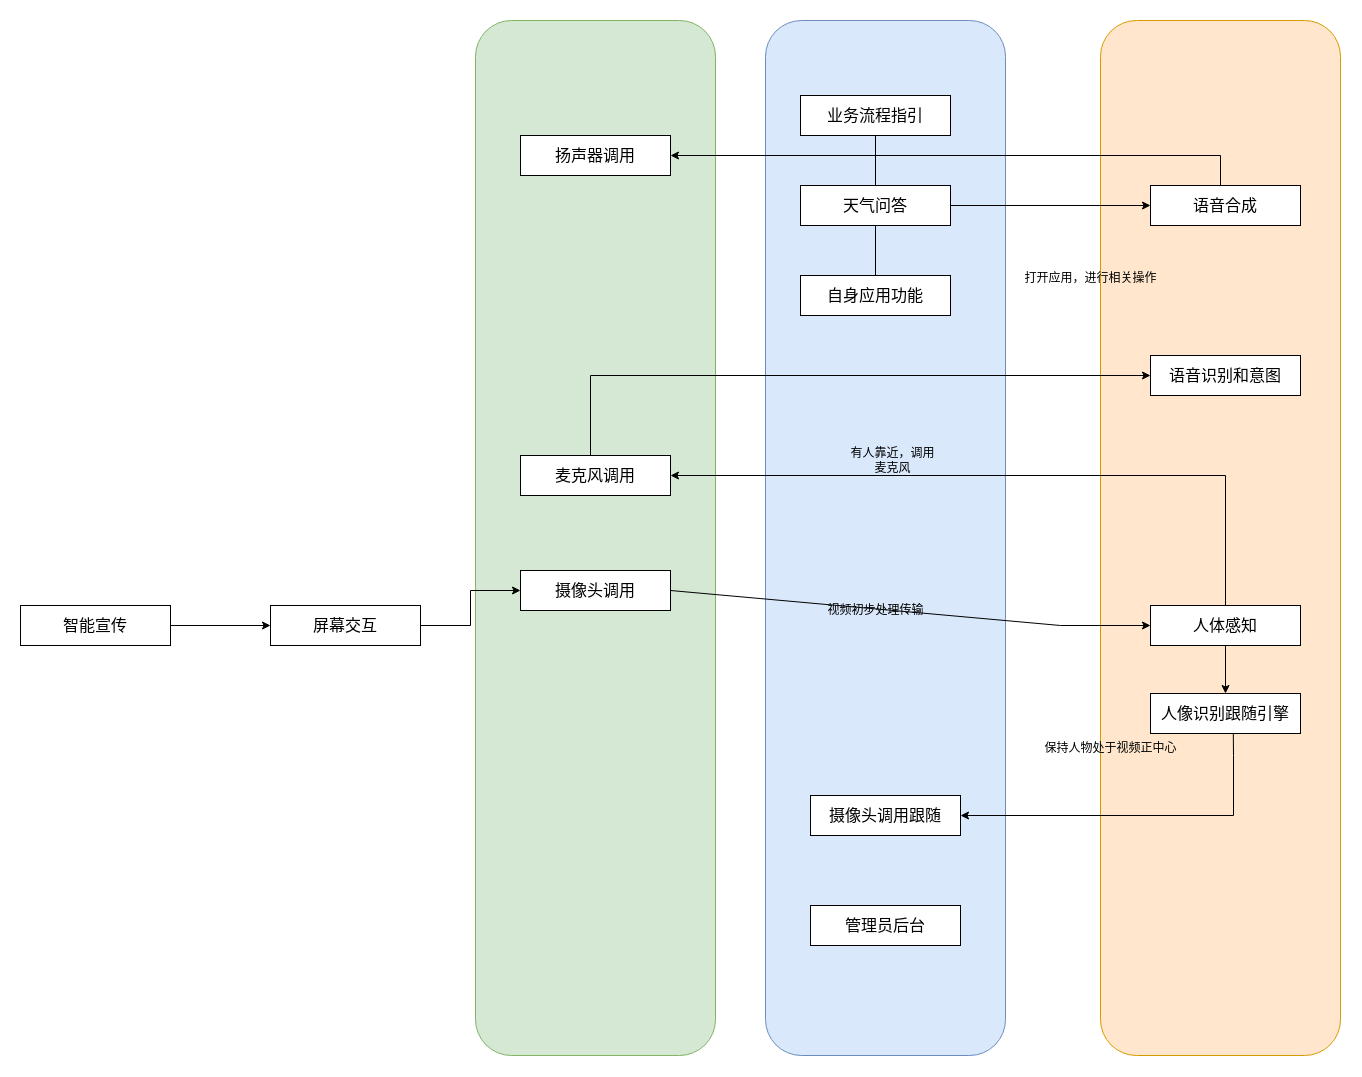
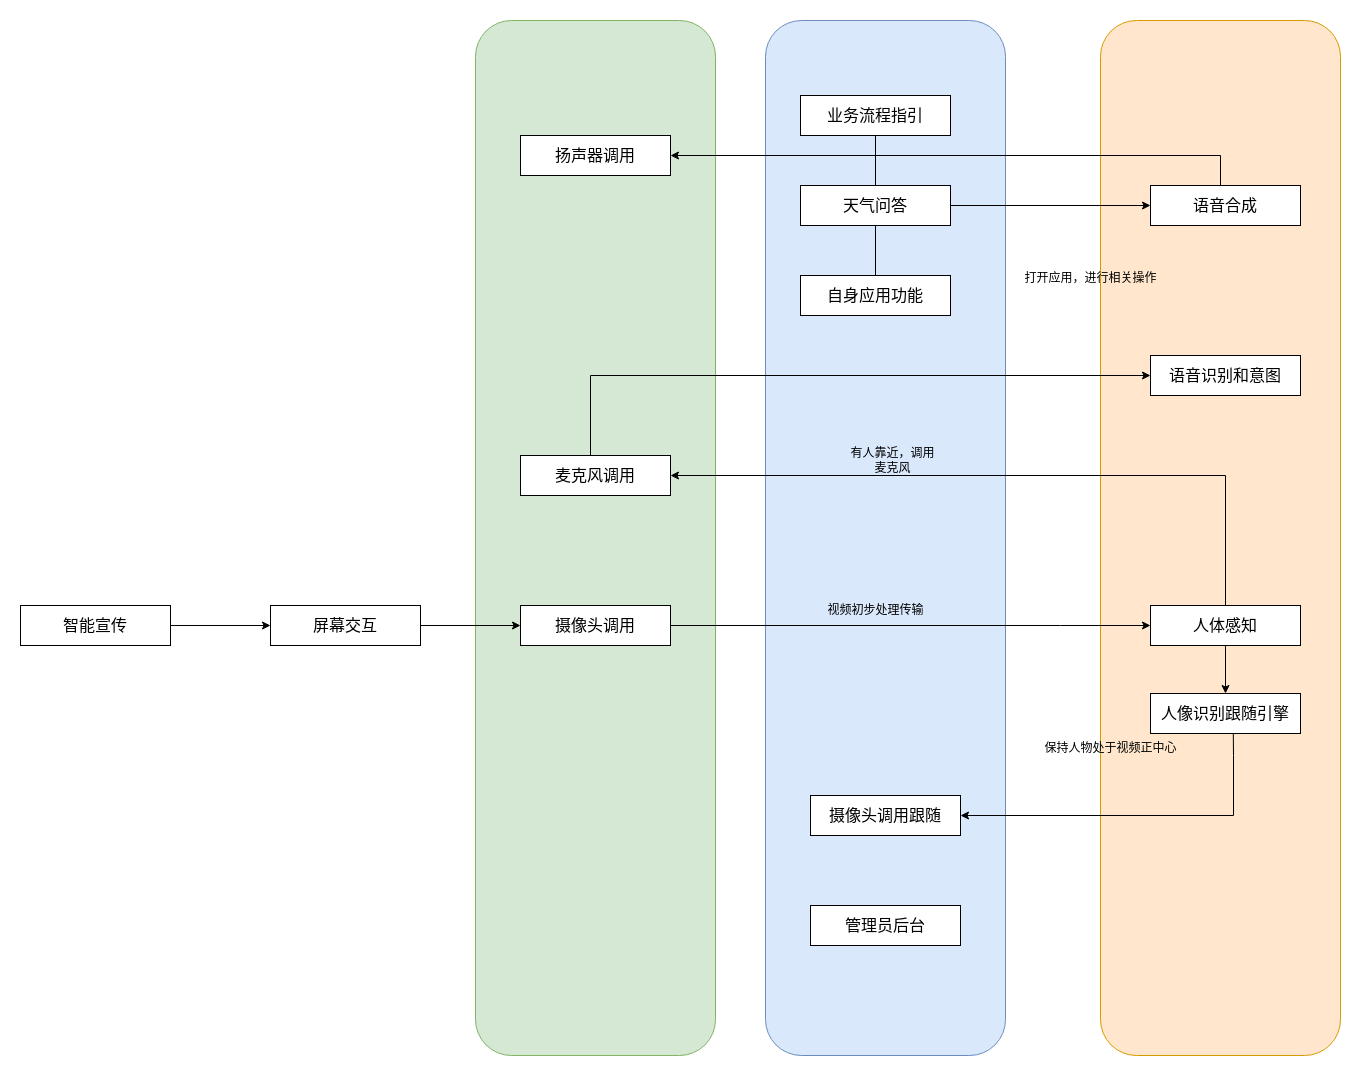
  <mxCell id="0" />
  <mxCell id="1" parent="0" />
  <mxCell id="2" value="" style="rounded=1;whiteSpace=wrap;html=1;fillColor=#ffe6cc;strokeColor=#d79b00;" vertex="1" parent="1"><mxGeometry x="1100" y="20" width="240" height="1035" as="geometry" /></mxCell>
  <mxCell id="3" value="" style="rounded=1;whiteSpace=wrap;html=1;fillColor=#dae8fc;strokeColor=#6c8ebf;" vertex="1" parent="1"><mxGeometry x="765" y="20" width="240" height="1035" as="geometry" /></mxCell>
  <mxCell id="4" value="" style="rounded=1;whiteSpace=wrap;html=1;fillColor=#d5e8d4;strokeColor=#82b366;" vertex="1" parent="1"><mxGeometry x="475" y="20" width="240" height="1035" as="geometry" /></mxCell>
  <mxCell id="5" value="" style="edgeStyle=orthogonalEdgeStyle;rounded=0;orthogonalLoop=1;jettySize=auto;html=1;" edge="1" parent="1" source="6" target="8"><mxGeometry relative="1" as="geometry" /></mxCell>
  <mxCell id="6" value="&lt;font style=&quot;font-size: 16px;&quot;&gt;屏幕交互&lt;/font&gt;" style="rounded=0;whiteSpace=wrap;html=1;" vertex="1" parent="1"><mxGeometry x="270" y="605" width="150" height="40" as="geometry" /></mxCell>
  <mxCell id="7" value="&lt;font style=&quot;font-size: 16px;&quot;&gt;麦克风调用&lt;/font&gt;" style="rounded=0;whiteSpace=wrap;html=1;" vertex="1" parent="1"><mxGeometry x="520" y="455" width="150" height="40" as="geometry" /></mxCell>
- <mxCell id="8" value="&lt;font style=&quot;font-size: 16px;&quot;&gt;摄像头调用&lt;/font&gt;" style="rounded=0;whiteSpace=wrap;html=1;" vertex="1" parent="1"><mxGeometry x="520" y="570" width="150" height="40" as="geometry" /></mxCell>
+ <mxCell id="8" value="&lt;font style=&quot;font-size: 16px;&quot;&gt;摄像头调用&lt;/font&gt;" style="rounded=0;whiteSpace=wrap;html=1;" vertex="1" parent="1"><mxGeometry x="520" y="605" width="150" height="40" as="geometry" /></mxCell>
  <mxCell id="9" value="&lt;span style=&quot;font-size: 16px;&quot;&gt;人像识别跟随引擎&lt;/span&gt;" style="rounded=0;whiteSpace=wrap;html=1;" vertex="1" parent="1"><mxGeometry x="1150" y="693" width="150" height="40" as="geometry" /></mxCell>
  <mxCell id="10" value="&lt;span style=&quot;font-size: 16px;&quot;&gt;摄像头调用跟随&lt;/span&gt;" style="rounded=0;whiteSpace=wrap;html=1;" vertex="1" parent="1"><mxGeometry x="810" y="795" width="150" height="40" as="geometry" /></mxCell>
  <mxCell id="11" value="&lt;span style=&quot;font-size: 16px;&quot;&gt;人体感知&lt;/span&gt;" style="rounded=0;whiteSpace=wrap;html=1;" vertex="1" parent="1"><mxGeometry x="1150" y="605" width="150" height="40" as="geometry" /></mxCell>
  <mxCell id="12" value="" style="endArrow=none;html=1;rounded=0;exitX=1;exitY=0.5;exitDx=0;exitDy=0;" edge="1" parent="1" source="8"><mxGeometry width="50" height="50" relative="1" as="geometry"><mxPoint x="780" y="605" as="sourcePoint" /><mxPoint x="1060" y="625" as="targetPoint" /></mxGeometry></mxCell>
  <mxCell id="13" value="" style="endArrow=classic;html=1;rounded=0;entryX=0;entryY=0.5;entryDx=0;entryDy=0;" edge="1" parent="1" target="11"><mxGeometry width="50" height="50" relative="1" as="geometry"><mxPoint x="1060" y="625" as="sourcePoint" /><mxPoint x="1110" y="525" as="targetPoint" /></mxGeometry></mxCell>
  <mxCell id="14" value="" style="endArrow=classic;html=1;rounded=0;exitX=0.5;exitY=0;exitDx=0;exitDy=0;entryX=1;entryY=0.5;entryDx=0;entryDy=0;" edge="1" parent="1" source="11" target="7"><mxGeometry width="50" height="50" relative="1" as="geometry"><mxPoint x="780" y="605" as="sourcePoint" /><mxPoint x="830" y="555" as="targetPoint" /><Array as="points"><mxPoint x="1225" y="475" /></Array></mxGeometry></mxCell>
  <mxCell id="15" value="有人靠近，调用麦克风" style="text;html=1;strokeColor=none;fillColor=none;align=center;verticalAlign=middle;whiteSpace=wrap;rounded=0;" vertex="1" parent="1"><mxGeometry x="845" y="445" width="95" height="30" as="geometry" /></mxCell>
  <mxCell id="16" value="视频初步处理传输" style="text;html=1;align=center;verticalAlign=middle;resizable=0;points=[];autosize=1;strokeColor=none;fillColor=none;" vertex="1" parent="1"><mxGeometry x="815" y="595" width="120" height="30" as="geometry" /></mxCell>
  <mxCell id="17" value="" style="endArrow=classic;html=1;rounded=0;exitX=0.552;exitY=1.005;exitDx=0;exitDy=0;exitPerimeter=0;entryX=1;entryY=0.5;entryDx=0;entryDy=0;" edge="1" parent="1" source="9" target="10"><mxGeometry width="50" height="50" relative="1" as="geometry"><mxPoint x="1140" y="835" as="sourcePoint" /><mxPoint x="1190" y="785" as="targetPoint" /><Array as="points"><mxPoint x="1233" y="755" /><mxPoint x="1233" y="815" /></Array></mxGeometry></mxCell>
  <mxCell id="18" value="保持人物处于视频正中心" style="text;html=1;align=center;verticalAlign=middle;resizable=0;points=[];autosize=1;strokeColor=none;fillColor=none;" vertex="1" parent="1"><mxGeometry x="1030" y="733" width="160" height="30" as="geometry" /></mxCell>
  <mxCell id="19" value="&lt;font style=&quot;font-size: 16px;&quot;&gt;智能宣传&lt;/font&gt;" style="rounded=0;whiteSpace=wrap;html=1;" vertex="1" parent="1"><mxGeometry x="20" y="605" width="150" height="40" as="geometry" /></mxCell>
  <mxCell id="20" value="" style="endArrow=classic;html=1;rounded=0;exitX=1;exitY=0.5;exitDx=0;exitDy=0;entryX=0;entryY=0.5;entryDx=0;entryDy=0;" edge="1" parent="1" source="19" target="6"><mxGeometry width="50" height="50" relative="1" as="geometry"><mxPoint x="190" y="585" as="sourcePoint" /><mxPoint x="240" y="535" as="targetPoint" /></mxGeometry></mxCell>
  <mxCell id="21" value="&lt;font style=&quot;font-size: 16px;&quot;&gt;语音识别和意图&lt;/font&gt;" style="rounded=0;whiteSpace=wrap;html=1;" vertex="1" parent="1"><mxGeometry x="1150" y="355" width="150" height="40" as="geometry" /></mxCell>
  <mxCell id="22" value="" style="endArrow=classic;html=1;rounded=0;exitX=0.5;exitY=0;exitDx=0;exitDy=0;entryX=0;entryY=0.5;entryDx=0;entryDy=0;" edge="1" parent="1" target="21"><mxGeometry width="50" height="50" relative="1" as="geometry"><mxPoint x="590" y="455" as="sourcePoint" /><mxPoint x="1145" y="375" as="targetPoint" /><Array as="points"><mxPoint x="590" y="375" /></Array></mxGeometry></mxCell>
  <mxCell id="23" value="&lt;span style=&quot;font-size: 16px;&quot;&gt;自身应用功能&lt;/span&gt;" style="rounded=0;whiteSpace=wrap;html=1;" vertex="1" parent="1"><mxGeometry x="800" y="275" width="150" height="40" as="geometry" /></mxCell>
  <mxCell id="24" value="打开应用，进行相关操作" style="text;html=1;align=center;verticalAlign=middle;resizable=0;points=[];autosize=1;strokeColor=none;fillColor=none;" vertex="1" parent="1"><mxGeometry x="1010" y="263" width="160" height="30" as="geometry" /></mxCell>
  <mxCell id="25" value="" style="endArrow=classic;html=1;rounded=0;exitX=0.5;exitY=1;exitDx=0;exitDy=0;entryX=0.5;entryY=0;entryDx=0;entryDy=0;" edge="1" parent="1" source="11" target="9"><mxGeometry width="50" height="50" relative="1" as="geometry"><mxPoint x="1050" y="715" as="sourcePoint" /><mxPoint x="1100" y="665" as="targetPoint" /></mxGeometry></mxCell>
  <mxCell id="26" value="&lt;span style=&quot;font-size: 16px;&quot;&gt;天气问答&lt;/span&gt;" style="rounded=0;whiteSpace=wrap;html=1;" vertex="1" parent="1"><mxGeometry x="800" y="185" width="150" height="40" as="geometry" /></mxCell>
  <mxCell id="27" value="" style="endArrow=none;html=1;rounded=0;exitX=0.5;exitY=0;exitDx=0;exitDy=0;entryX=0.5;entryY=1;entryDx=0;entryDy=0;" edge="1" parent="1" source="23" target="26"><mxGeometry width="50" height="50" relative="1" as="geometry"><mxPoint x="830" y="275" as="sourcePoint" /><mxPoint x="880" y="225" as="targetPoint" /></mxGeometry></mxCell>
  <mxCell id="28" value="" style="endArrow=none;html=1;rounded=0;exitX=0.5;exitY=0;exitDx=0;exitDy=0;entryX=0.5;entryY=1;entryDx=0;entryDy=0;" edge="1" target="29" parent="1"><mxGeometry width="50" height="50" relative="1" as="geometry"><mxPoint x="875" y="185" as="sourcePoint" /><mxPoint x="880" y="135" as="targetPoint" /></mxGeometry></mxCell>
  <mxCell id="29" value="&lt;font style=&quot;font-size: 16px;&quot;&gt;业务流程指引&lt;/font&gt;" style="rounded=0;whiteSpace=wrap;html=1;" vertex="1" parent="1"><mxGeometry x="800" y="95" width="150" height="40" as="geometry" /></mxCell>
  <mxCell id="30" value="&lt;span style=&quot;font-size: 16px;&quot;&gt;管理员后台&lt;/span&gt;" style="rounded=0;whiteSpace=wrap;html=1;" vertex="1" parent="1"><mxGeometry x="810" y="905" width="150" height="40" as="geometry" /></mxCell>
  <mxCell id="31" value="&lt;span style=&quot;font-size: 16px;&quot;&gt;语音合成&lt;/span&gt;" style="rounded=0;whiteSpace=wrap;html=1;" vertex="1" parent="1"><mxGeometry x="1150" y="185" width="150" height="40" as="geometry" /></mxCell>
  <mxCell id="32" value="" style="endArrow=classic;html=1;rounded=0;exitX=1;exitY=0.5;exitDx=0;exitDy=0;entryX=0;entryY=0.5;entryDx=0;entryDy=0;" edge="1" parent="1" source="26" target="31"><mxGeometry width="50" height="50" relative="1" as="geometry"><mxPoint x="1060" y="215" as="sourcePoint" /><mxPoint x="1110" y="165" as="targetPoint" /></mxGeometry></mxCell>
  <mxCell id="33" value="&lt;span style=&quot;font-size: 16px;&quot;&gt;扬声器调用&lt;/span&gt;" style="rounded=0;whiteSpace=wrap;html=1;" vertex="1" parent="1"><mxGeometry x="520" y="135" width="150" height="40" as="geometry" /></mxCell>
  <mxCell id="34" value="" style="endArrow=classic;html=1;rounded=0;entryX=1;entryY=0.5;entryDx=0;entryDy=0;" edge="1" parent="1" target="33"><mxGeometry width="50" height="50" relative="1" as="geometry"><mxPoint x="1220" y="185" as="sourcePoint" /><mxPoint x="1270" y="135" as="targetPoint" /><Array as="points"><mxPoint x="1220" y="155" /></Array></mxGeometry></mxCell>
